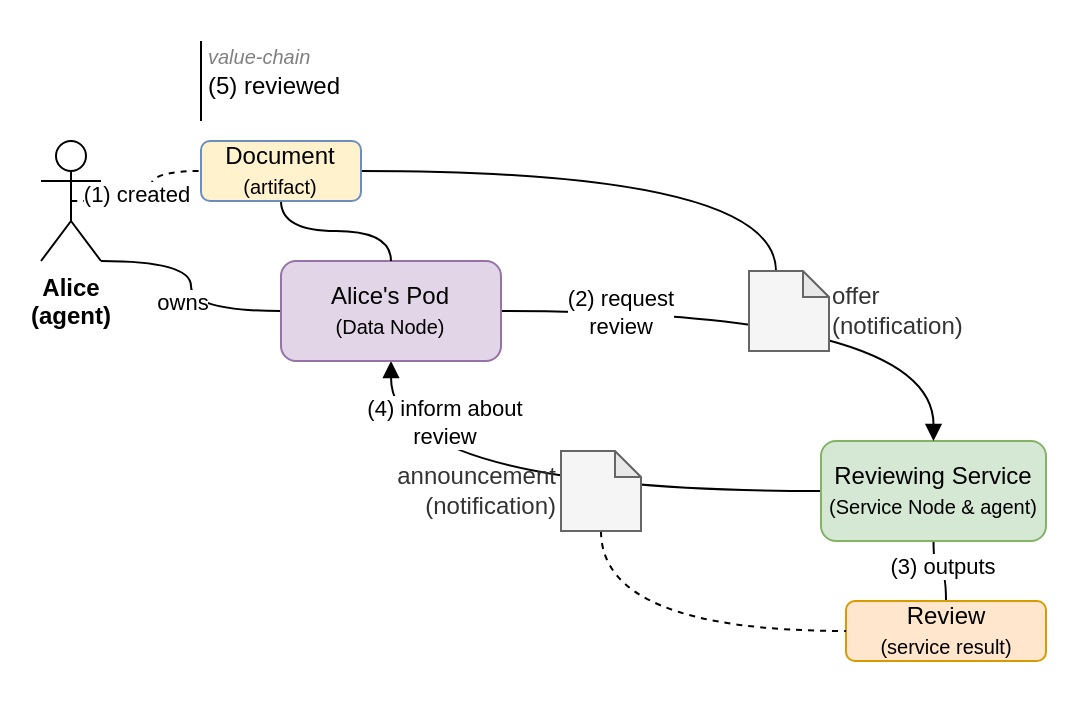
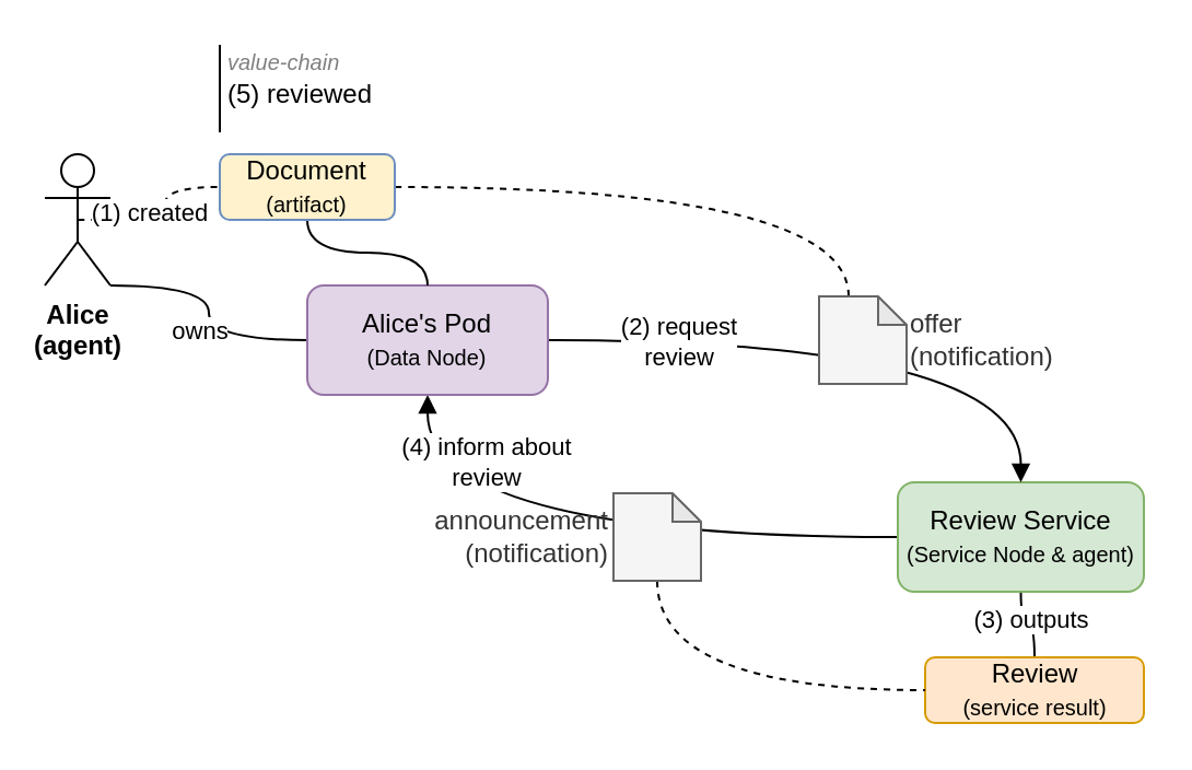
  <mxCell id="0" />
  <mxCell id="1" parent="0" />
  <mxCell id="2" style="edgeStyle=orthogonalEdgeStyle;html=1;exitX=0.5;exitY=0.5;exitDx=0;exitDy=0;exitPerimeter=0;entryX=0;entryY=0.5;entryDx=0;entryDy=0;curved=1;endArrow=none;endFill=0;dashed=1;" parent="1" source="6" target="17" edge="1"><mxGeometry relative="1" as="geometry" /></mxCell>
  <mxCell id="3" value="(1) created" style="edgeLabel;html=1;align=center;verticalAlign=middle;resizable=0;points=[];" parent="2" vertex="1" connectable="0"><mxGeometry x="-0.202" y="4" relative="1" as="geometry"><mxPoint as="offset" /></mxGeometry></mxCell>
  <mxCell id="4" style="edgeStyle=orthogonalEdgeStyle;curved=1;html=1;exitX=1;exitY=1;exitDx=0;exitDy=0;exitPerimeter=0;entryX=0;entryY=0.5;entryDx=0;entryDy=0;dashed=0;endArrow=none;endFill=0;" parent="1" source="6" target="14" edge="1"><mxGeometry relative="1" as="geometry"><Array as="points"><mxPoint x="95" y="130" /><mxPoint x="95" y="155" /></Array></mxGeometry></mxCell>
  <mxCell id="5" value="owns" style="edgeLabel;html=1;align=center;verticalAlign=middle;resizable=0;points=[];" parent="4" vertex="1" connectable="0"><mxGeometry x="-0.445" y="-5" relative="1" as="geometry"><mxPoint x="8" y="15" as="offset" /></mxGeometry></mxCell>
  <mxCell id="6" value="Alice&lt;br&gt;(agent)" style="shape=umlActor;verticalLabelPosition=bottom;verticalAlign=top;html=1;outlineConnect=0;fontStyle=1" parent="1" vertex="1"><mxGeometry x="20" y="70" width="30" height="60" as="geometry" /></mxCell>
  <mxCell id="7" style="edgeStyle=orthogonalEdgeStyle;curved=1;html=1;exitX=0.5;exitY=1;exitDx=0;exitDy=0;entryX=0.5;entryY=0;entryDx=0;entryDy=0;endArrow=none;endFill=0;" parent="1" source="11" target="18" edge="1"><mxGeometry relative="1" as="geometry" /></mxCell>
  <mxCell id="8" value="(3) outputs" style="edgeLabel;html=1;align=center;verticalAlign=middle;resizable=0;points=[];" parent="7" vertex="1" connectable="0"><mxGeometry x="0.029" y="3" relative="1" as="geometry"><mxPoint as="offset" /></mxGeometry></mxCell>
  <mxCell id="9" style="edgeStyle=orthogonalEdgeStyle;curved=1;html=1;exitX=0;exitY=0.5;exitDx=0;exitDy=0;entryX=0.5;entryY=1;entryDx=0;entryDy=0;endArrow=block;endFill=1;" parent="1" source="11" target="14" edge="1"><mxGeometry relative="1" as="geometry" /></mxCell>
  <mxCell id="10" value="(4) inform about &lt;br&gt;review" style="edgeLabel;html=1;align=center;verticalAlign=middle;resizable=0;points=[];" parent="9" vertex="1" connectable="0"><mxGeometry x="0.351" y="-23" relative="1" as="geometry"><mxPoint y="-12" as="offset" /></mxGeometry></mxCell>
- <mxCell id="11" value="Reviewing Service&lt;br&gt;&lt;span style=&quot;font-size: 10px&quot;&gt;(Service Node &amp;amp; agent)&lt;br&gt;&lt;/span&gt;" style="rounded=1;whiteSpace=wrap;html=1;fillColor=#d5e8d4;strokeColor=#82b366;" parent="1" vertex="1"><mxGeometry x="410" y="220" width="112.5" height="50" as="geometry" /></mxCell>
+ <mxCell id="11" value="Review Service&lt;br&gt;&lt;span style=&quot;font-size: 10px&quot;&gt;(Service Node &amp;amp; agent)&lt;br&gt;&lt;/span&gt;" style="rounded=1;whiteSpace=wrap;html=1;fillColor=#d5e8d4;strokeColor=#82b366;" parent="1" vertex="1"><mxGeometry x="410" y="220" width="112.5" height="50" as="geometry" /></mxCell>
  <mxCell id="12" style="edgeStyle=orthogonalEdgeStyle;curved=1;html=1;exitX=1;exitY=0.5;exitDx=0;exitDy=0;entryX=0.5;entryY=0;entryDx=0;entryDy=0;endArrow=block;endFill=1;" parent="1" source="14" target="11" edge="1"><mxGeometry relative="1" as="geometry"><Array as="points"><mxPoint x="466" y="155" /></Array></mxGeometry></mxCell>
  <mxCell id="13" value="(2) request &lt;br&gt;review" style="edgeLabel;html=1;align=center;verticalAlign=middle;resizable=0;points=[];" parent="12" vertex="1" connectable="0"><mxGeometry x="-0.582" relative="1" as="geometry"><mxPoint as="offset" /></mxGeometry></mxCell>
  <mxCell id="14" value="Alice's Pod&lt;br&gt;&lt;font style=&quot;font-size: 10px&quot;&gt;(Data Node)&lt;/font&gt;" style="rounded=1;whiteSpace=wrap;html=1;fillColor=#e1d5e7;strokeColor=#9673a6;" parent="1" vertex="1"><mxGeometry x="140" y="130" width="110" height="50" as="geometry" /></mxCell>
  <mxCell id="15" style="edgeStyle=orthogonalEdgeStyle;curved=1;html=1;exitX=0.5;exitY=1;exitDx=0;exitDy=0;endArrow=none;endFill=0;" parent="1" source="17" target="14" edge="1"><mxGeometry relative="1" as="geometry" /></mxCell>
- <mxCell id="16" style="edgeStyle=orthogonalEdgeStyle;curved=1;html=1;exitX=1;exitY=0.5;exitDx=0;exitDy=0;entryX=0;entryY=0;entryDx=13.5;entryDy=0;entryPerimeter=0;endArrow=none;endFill=0;dashed=0;" parent="1" source="17" target="19" edge="1"><mxGeometry relative="1" as="geometry" /></mxCell>
+ <mxCell id="16" style="edgeStyle=orthogonalEdgeStyle;curved=1;html=1;exitX=1;exitY=0.5;exitDx=0;exitDy=0;entryX=0;entryY=0;entryDx=13.5;entryDy=0;entryPerimeter=0;endArrow=none;endFill=0;dashed=1;" parent="1" source="17" target="19" edge="1"><mxGeometry relative="1" as="geometry" /></mxCell>
  <mxCell id="17" value="Document&lt;br&gt;&lt;font style=&quot;font-size: 10px&quot;&gt;(artifact)&lt;/font&gt;" style="rounded=1;whiteSpace=wrap;html=1;fillColor=#fff2cc;strokeColor=#6c8ebf;strokeWidth=1;" parent="1" vertex="1"><mxGeometry x="100" y="70" width="80" height="30" as="geometry" /></mxCell>
  <mxCell id="18" value="Review&lt;br&gt;&lt;font style=&quot;font-size: 10px&quot;&gt;(service result)&lt;/font&gt;" style="rounded=1;whiteSpace=wrap;html=1;fillColor=#ffe6cc;strokeColor=#d79b00;strokeWidth=1;" parent="1" vertex="1"><mxGeometry x="422.5" y="300" width="100" height="30" as="geometry" /></mxCell>
  <mxCell id="19" value="offer&lt;br&gt;(notification)" style="shape=note;whiteSpace=wrap;html=1;backgroundOutline=1;darkOpacity=0.05;size=13;fillColor=#f5f5f5;fontColor=#333333;strokeColor=#666666;labelPosition=right;verticalLabelPosition=middle;align=left;verticalAlign=middle;" parent="1" vertex="1"><mxGeometry x="374" y="135" width="40" height="40" as="geometry" /></mxCell>
  <mxCell id="20" style="edgeStyle=orthogonalEdgeStyle;curved=1;html=1;exitX=0.5;exitY=1;exitDx=0;exitDy=0;exitPerimeter=0;entryX=0;entryY=0.5;entryDx=0;entryDy=0;dashed=1;endArrow=none;endFill=0;" parent="1" source="21" target="18" edge="1"><mxGeometry relative="1" as="geometry" /></mxCell>
  <mxCell id="21" value="announcement&lt;br&gt;(notification)" style="shape=note;whiteSpace=wrap;html=1;backgroundOutline=1;darkOpacity=0.05;size=13;fillColor=#f5f5f5;fontColor=#333333;strokeColor=#666666;labelPosition=left;verticalLabelPosition=middle;align=right;verticalAlign=middle;" parent="1" vertex="1"><mxGeometry x="280" y="225" width="40" height="40" as="geometry" /></mxCell>
  <mxCell id="22" value="" style="endArrow=none;html=1;" parent="1" edge="1"><mxGeometry width="50" height="50" relative="1" as="geometry"><mxPoint x="100" y="60" as="sourcePoint" /><mxPoint x="100" y="20" as="targetPoint" /></mxGeometry></mxCell>
  <mxCell id="23" value="&lt;font style=&quot;font-size: 10px&quot; color=&quot;#808080&quot;&gt;&lt;i&gt;value-chain&lt;/i&gt;&lt;/font&gt;&lt;br&gt;(5) reviewed&amp;nbsp;" style="text;html=1;strokeColor=none;fillColor=none;align=left;verticalAlign=middle;whiteSpace=wrap;rounded=0;" parent="1" vertex="1"><mxGeometry x="102" y="20" width="80" height="30" as="geometry" /></mxCell>
